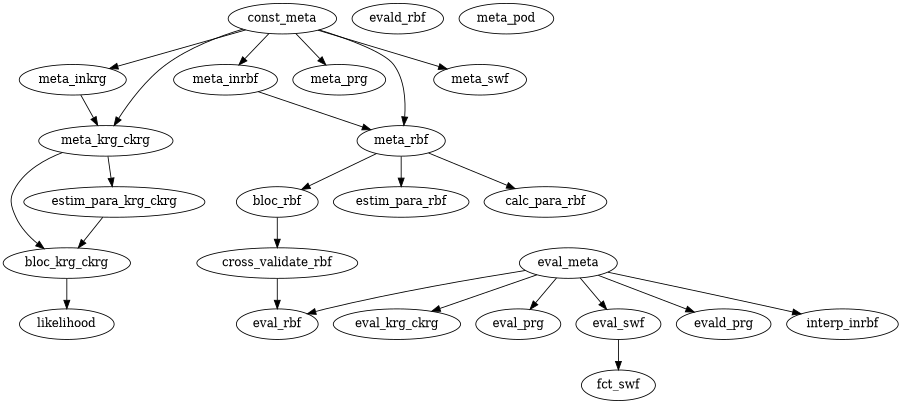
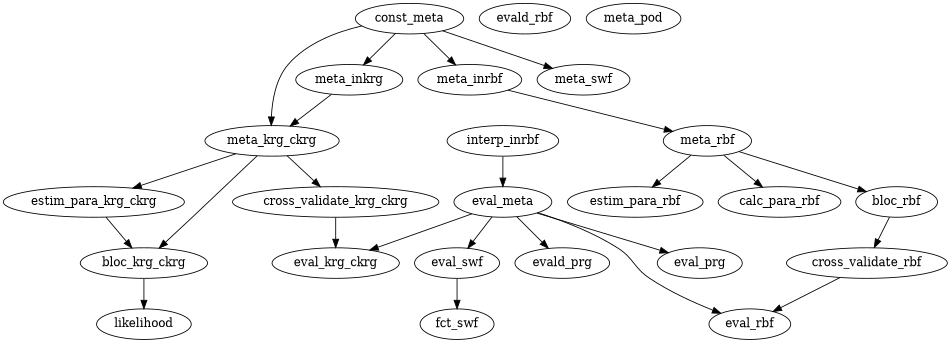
  digraph {
    bloc_krg_ckrg
    likelihood
    bloc_rbf
    cross_validate_rbf
    eval_rbf
    const_meta
    meta_inkrg
    meta_inrbf
    meta_krg_ckrg
-   meta_prg
    meta_rbf
    meta_swf
+   cross_validate_krg_ckrg
    estim_para_krg_ckrg
    estim_para_rbf
    calc_para_rbf
    eval_krg_ckrg
    eval_meta
    eval_prg
    eval_swf
    evald_prg
    n22 [label=interp_inrbf]
    fct_swf
    evald_rbf
    meta_pod
    bloc_krg_ckrg -> likelihood
    bloc_rbf -> cross_validate_rbf
    cross_validate_rbf -> eval_rbf
    const_meta -> meta_inkrg
    const_meta -> meta_inrbf
    const_meta -> meta_krg_ckrg
-   const_meta -> meta_prg
-   const_meta -> meta_rbf
    const_meta -> meta_swf
    meta_inkrg -> meta_krg_ckrg
    meta_inrbf -> meta_rbf
    meta_krg_ckrg -> bloc_krg_ckrg
+   meta_krg_ckrg -> cross_validate_krg_ckrg
    meta_krg_ckrg -> estim_para_krg_ckrg
    meta_rbf -> bloc_rbf
    meta_rbf -> estim_para_rbf
    meta_rbf -> calc_para_rbf
+   cross_validate_krg_ckrg -> eval_krg_ckrg
    estim_para_krg_ckrg -> bloc_krg_ckrg
    eval_meta -> eval_rbf
    eval_meta -> eval_krg_ckrg
    eval_meta -> eval_prg
    eval_meta -> eval_swf
    eval_meta -> evald_prg
-   eval_meta -> n22
+   n22 -> eval_meta
    eval_swf -> fct_swf
  }
